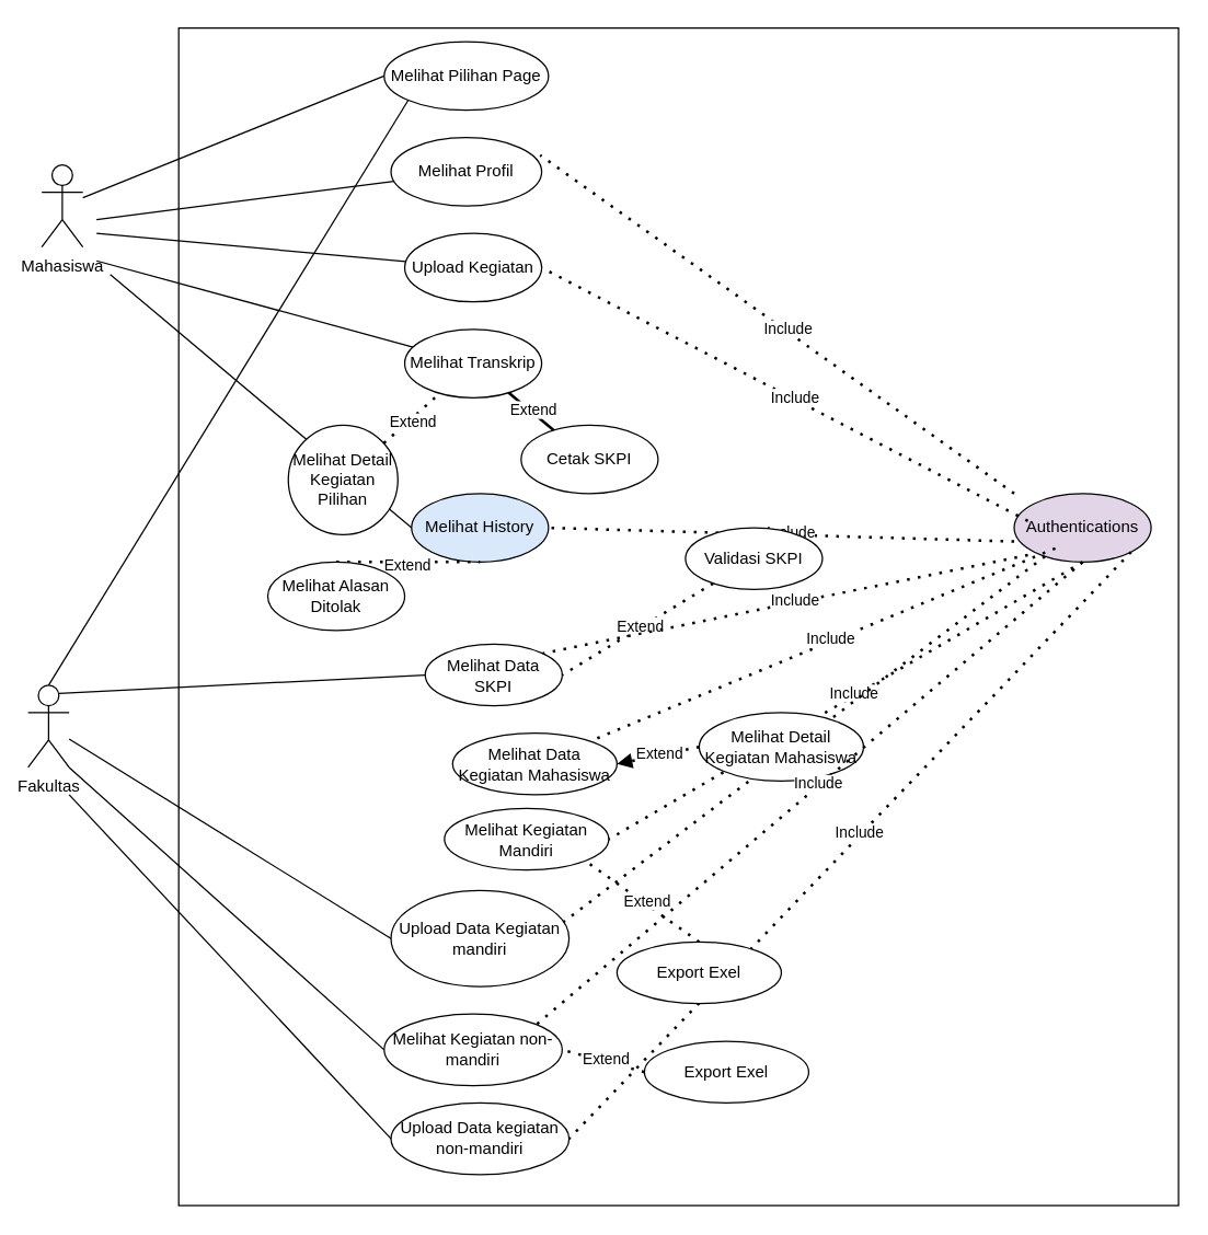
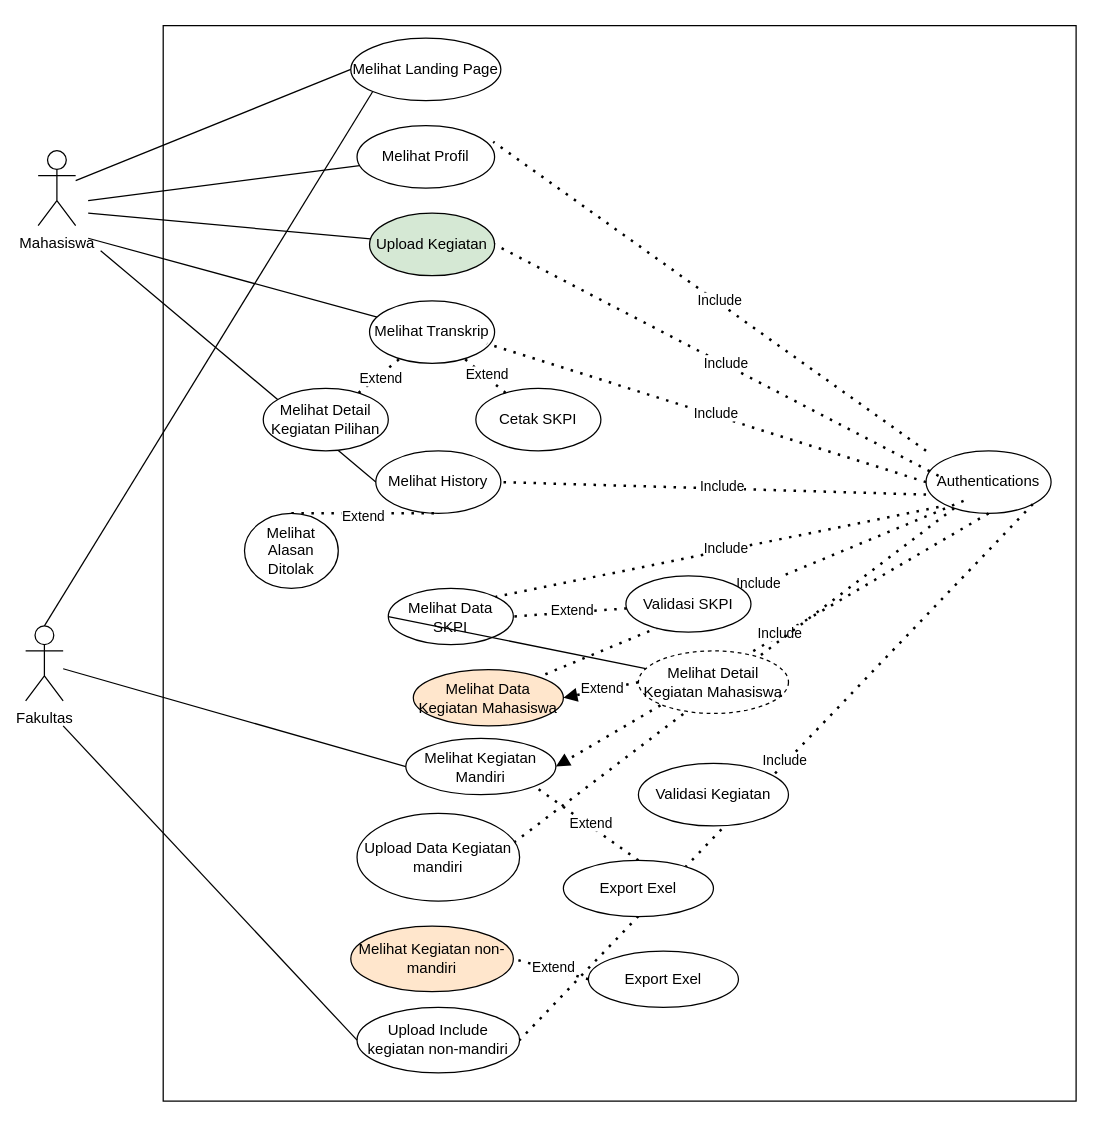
  <mxCell id="0" />
  <mxCell id="1" parent="0" />
  <mxCell id="2" value="" style="rounded=0;whiteSpace=wrap;html=1;" vertex="1" parent="1"><mxGeometry x="130" y="20" width="730" height="860" as="geometry" /></mxCell>
  <mxCell id="3" value="Mahasiswa" style="shape=umlActor;verticalLabelPosition=bottom;verticalAlign=top;html=1;outlineConnect=0;" vertex="1" parent="1"><mxGeometry x="30" y="120" width="30" height="60" as="geometry" /></mxCell>
  <mxCell id="4" value="Fakultas" style="shape=umlActor;verticalLabelPosition=bottom;verticalAlign=top;html=1;outlineConnect=0;" vertex="1" parent="1"><mxGeometry x="20" y="500" width="30" height="60" as="geometry" /></mxCell>
- <mxCell id="5" value="Melihat Pilihan Page" style="ellipse;whiteSpace=wrap;html=1;" vertex="1" parent="1"><mxGeometry x="280" y="30" width="120" height="50" as="geometry" /></mxCell>
+ <mxCell id="5" value="Melihat Landing Page" style="ellipse;whiteSpace=wrap;html=1;" vertex="1" parent="1"><mxGeometry x="280" y="30" width="120" height="50" as="geometry" /></mxCell>
  <mxCell id="6" value="" style="endArrow=none;html=1;rounded=0;exitX=0;exitY=0.5;exitDx=0;exitDy=0;" edge="1" parent="1" source="5" target="3"><mxGeometry width="50" height="50" relative="1" as="geometry"><mxPoint x="400" y="440" as="sourcePoint" /><mxPoint x="450" y="390" as="targetPoint" /></mxGeometry></mxCell>
  <mxCell id="7" value="Melihat Profil" style="ellipse;whiteSpace=wrap;html=1;" vertex="1" parent="1"><mxGeometry x="285" y="100" width="110" height="50" as="geometry" /></mxCell>
  <mxCell id="8" value="" style="endArrow=none;html=1;rounded=0;" edge="1" parent="1" source="7"><mxGeometry width="50" height="50" relative="1" as="geometry"><mxPoint x="311" y="131" as="sourcePoint" /><mxPoint x="70" y="160" as="targetPoint" /></mxGeometry></mxCell>
- <mxCell id="9" value="Upload Kegiatan" style="ellipse;whiteSpace=wrap;html=1;" vertex="1" parent="1"><mxGeometry x="295" y="170" width="100" height="50" as="geometry" /></mxCell>
- <mxCell id="10" value="Authentications" style="ellipse;whiteSpace=wrap;html=1;fillColor=#e1d5e7;" vertex="1" parent="1"><mxGeometry x="740" y="360" width="100" height="50" as="geometry" /></mxCell>
+ <mxCell id="9" value="Upload Kegiatan" style="ellipse;whiteSpace=wrap;html=1;fillColor=#d5e8d4;" vertex="1" parent="1"><mxGeometry x="295" y="170" width="100" height="50" as="geometry" /></mxCell>
+ <mxCell id="10" value="Authentications" style="ellipse;whiteSpace=wrap;html=1;" vertex="1" parent="1"><mxGeometry x="740" y="360" width="100" height="50" as="geometry" /></mxCell>
  <mxCell id="11" value="" style="endArrow=none;html=1;rounded=0;" edge="1" parent="1" source="9"><mxGeometry width="50" height="50" relative="1" as="geometry"><mxPoint x="297" y="142" as="sourcePoint" /><mxPoint x="70" y="170" as="targetPoint" /></mxGeometry></mxCell>
  <mxCell id="12" value="Melihat Transkrip" style="ellipse;whiteSpace=wrap;html=1;" vertex="1" parent="1"><mxGeometry x="295" y="240" width="100" height="50" as="geometry" /></mxCell>
  <mxCell id="13" value="" style="endArrow=none;html=1;rounded=0;" edge="1" parent="1" source="12"><mxGeometry width="50" height="50" relative="1" as="geometry"><mxPoint x="306" y="201" as="sourcePoint" /><mxPoint x="70" y="190" as="targetPoint" /></mxGeometry></mxCell>
  <mxCell id="14" value="" style="endArrow=none;dashed=1;html=1;dashPattern=1 3;strokeWidth=2;rounded=0;" edge="1" parent="1" source="47" target="12"><mxGeometry width="50" height="50" relative="1" as="geometry"><mxPoint x="400" y="440" as="sourcePoint" /><mxPoint x="450" y="390" as="targetPoint" /></mxGeometry></mxCell>
  <mxCell id="15" value="Extend" style="edgeLabel;html=1;align=center;verticalAlign=middle;resizable=0;points=[];" vertex="1" connectable="0" parent="14"><mxGeometry x="-0.037" y="-2" relative="1" as="geometry"><mxPoint as="offset" /></mxGeometry></mxCell>
  <mxCell id="16" value="Cetak SKPI" style="ellipse;whiteSpace=wrap;html=1;" vertex="1" parent="1"><mxGeometry x="380" y="310" width="100" height="50" as="geometry" /></mxCell>
- <mxCell id="17" value="" style="endArrow=none;dashed=0;html=1;dashPattern=1 3;strokeWidth=2;rounded=0;" edge="1" parent="1" source="16" target="12"><mxGeometry width="50" height="50" relative="1" as="geometry"><mxPoint x="402" y="322" as="sourcePoint" /><mxPoint x="340" y="288" as="targetPoint" /></mxGeometry></mxCell>
+ <mxCell id="17" value="" style="endArrow=none;dashed=1;html=1;dashPattern=1 3;strokeWidth=2;rounded=0;" edge="1" parent="1" source="16" target="12"><mxGeometry width="50" height="50" relative="1" as="geometry"><mxPoint x="402" y="322" as="sourcePoint" /><mxPoint x="340" y="288" as="targetPoint" /></mxGeometry></mxCell>
  <mxCell id="18" value="Extend" style="edgeLabel;html=1;align=center;verticalAlign=middle;resizable=0;points=[];" vertex="1" connectable="0" parent="17"><mxGeometry x="-0.037" y="-2" relative="1" as="geometry"><mxPoint as="offset" /></mxGeometry></mxCell>
- <mxCell id="19" value="Melihat History" style="ellipse;whiteSpace=wrap;html=1;fillColor=#dae8fc;" vertex="1" parent="1"><mxGeometry x="300" y="360" width="100" height="50" as="geometry" /></mxCell>
+ <mxCell id="19" value="Melihat History" style="ellipse;whiteSpace=wrap;html=1;" vertex="1" parent="1"><mxGeometry x="300" y="360" width="100" height="50" as="geometry" /></mxCell>
  <mxCell id="20" value="" style="endArrow=none;html=1;rounded=0;exitX=0;exitY=0.5;exitDx=0;exitDy=0;" edge="1" parent="1" source="19"><mxGeometry width="50" height="50" relative="1" as="geometry"><mxPoint x="315" y="255" as="sourcePoint" /><mxPoint x="80" y="200" as="targetPoint" /></mxGeometry></mxCell>
  <mxCell id="21" value="" style="endArrow=none;dashed=1;html=1;dashPattern=1 3;strokeWidth=2;rounded=0;exitX=0.5;exitY=0;exitDx=0;exitDy=0;entryX=0.5;entryY=1;entryDx=0;entryDy=0;" edge="1" parent="1" source="46" target="19"><mxGeometry width="50" height="50" relative="1" as="geometry"><mxPoint x="412" y="332" as="sourcePoint" /><mxPoint x="378" y="288" as="targetPoint" /></mxGeometry></mxCell>
  <mxCell id="22" value="Extend" style="edgeLabel;html=1;align=center;verticalAlign=middle;resizable=0;points=[];" vertex="1" connectable="0" parent="21"><mxGeometry x="-0.037" y="-2" relative="1" as="geometry"><mxPoint as="offset" /></mxGeometry></mxCell>
  <mxCell id="23" value="Melihat Data SKPI" style="ellipse;whiteSpace=wrap;html=1;" vertex="1" parent="1"><mxGeometry x="310" y="470" width="100" height="45" as="geometry" /></mxCell>
  <mxCell id="24" value="" style="endArrow=none;dashed=1;html=1;dashPattern=1 3;strokeWidth=2;rounded=0;entryX=1;entryY=0.5;entryDx=0;entryDy=0;" edge="1" parent="1" source="58" target="23"><mxGeometry width="50" height="50" relative="1" as="geometry"><mxPoint x="386" y="281" as="sourcePoint" /><mxPoint x="449" y="259" as="targetPoint" /></mxGeometry></mxCell>
  <mxCell id="25" value="Extend" style="edgeLabel;html=1;align=center;verticalAlign=middle;resizable=0;points=[];" vertex="1" connectable="0" parent="24"><mxGeometry x="-0.037" y="-2" relative="1" as="geometry"><mxPoint as="offset" /></mxGeometry></mxCell>
- <mxCell id="26" value="Melihat Data Kegiatan Mahasiswa" style="ellipse;whiteSpace=wrap;html=1;" vertex="1" parent="1"><mxGeometry x="330" y="535" width="120" height="45" as="geometry" /></mxCell>
+ <mxCell id="26" value="Melihat Data Kegiatan Mahasiswa" style="ellipse;whiteSpace=wrap;html=1;fillColor=#ffe6cc;" vertex="1" parent="1"><mxGeometry x="330" y="535" width="120" height="45" as="geometry" /></mxCell>
  <mxCell id="27" value="" style="endArrow=block;dashed=1;html=1;dashPattern=1 3;strokeWidth=2;rounded=0;exitX=0;exitY=0.5;exitDx=0;exitDy=0;entryX=1;entryY=0.5;entryDx=0;entryDy=0;" edge="1" parent="1" source="63" target="26"><mxGeometry width="50" height="50" relative="1" as="geometry"><mxPoint x="510" y="595" as="sourcePoint" /><mxPoint x="460" y="523" as="targetPoint" /></mxGeometry></mxCell>
  <mxCell id="28" value="Extend" style="edgeLabel;html=1;align=center;verticalAlign=middle;resizable=0;points=[];" vertex="1" connectable="0" parent="27"><mxGeometry x="-0.037" y="-2" relative="1" as="geometry"><mxPoint as="offset" /></mxGeometry></mxCell>
  <mxCell id="29" value="Melihat Kegiatan Mandiri" style="ellipse;whiteSpace=wrap;html=1;" vertex="1" parent="1"><mxGeometry x="324" y="590" width="120" height="45" as="geometry" /></mxCell>
+ <mxCell id="30" value="" style="endArrow=none;html=1;rounded=0;exitX=0;exitY=0.5;exitDx=0;exitDy=0;" edge="1" parent="1" source="29" target="4"><mxGeometry width="50" height="50" relative="1" as="geometry"><mxPoint x="340" y="523" as="sourcePoint" /><mxPoint x="70" y="485" as="targetPoint" /></mxGeometry></mxCell>
  <mxCell id="31" value="" style="endArrow=none;dashed=1;html=1;dashPattern=1 3;strokeWidth=2;rounded=0;entryX=1;entryY=1;entryDx=0;entryDy=0;exitX=0.5;exitY=0;exitDx=0;exitDy=0;" edge="1" parent="1" source="69" target="29"><mxGeometry width="50" height="50" relative="1" as="geometry"><mxPoint x="510" y="595" as="sourcePoint" /><mxPoint x="443" y="538" as="targetPoint" /></mxGeometry></mxCell>
  <mxCell id="32" value="Extend" style="edgeLabel;html=1;align=center;verticalAlign=middle;resizable=0;points=[];" vertex="1" connectable="0" parent="31"><mxGeometry x="-0.037" y="-2" relative="1" as="geometry"><mxPoint as="offset" /></mxGeometry></mxCell>
  <mxCell id="33" value="Upload Data Kegiatan mandiri" style="ellipse;whiteSpace=wrap;html=1;" vertex="1" parent="1"><mxGeometry x="285" y="650" width="130" height="70" as="geometry" /></mxCell>
- <mxCell id="34" value="" style="endArrow=none;html=1;rounded=0;exitX=0;exitY=0.5;exitDx=0;exitDy=0;" edge="1" parent="1" source="33" target="4"><mxGeometry width="50" height="50" relative="1" as="geometry"><mxPoint x="334" y="593" as="sourcePoint" /><mxPoint x="70" y="500" as="targetPoint" /></mxGeometry></mxCell>
- <mxCell id="35" value="Melihat Kegiatan non-mandiri" style="ellipse;whiteSpace=wrap;html=1;" vertex="1" parent="1"><mxGeometry x="280" y="740" width="130" height="52.5" as="geometry" /></mxCell>
+ <mxCell id="35" value="Melihat Kegiatan non-mandiri" style="ellipse;whiteSpace=wrap;html=1;fillColor=#ffe6cc;" vertex="1" parent="1"><mxGeometry x="280" y="740" width="130" height="52.5" as="geometry" /></mxCell>
  <mxCell id="36" value="Export Exel" style="ellipse;whiteSpace=wrap;html=1;" vertex="1" parent="1"><mxGeometry x="470" y="760" width="120" height="45" as="geometry" /></mxCell>
  <mxCell id="37" value="" style="endArrow=none;dashed=1;html=1;dashPattern=1 3;strokeWidth=2;rounded=0;entryX=1;entryY=0.5;entryDx=0;entryDy=0;exitX=0;exitY=0.5;exitDx=0;exitDy=0;" edge="1" parent="1" source="36" target="35"><mxGeometry width="50" height="50" relative="1" as="geometry"><mxPoint x="490" y="645" as="sourcePoint" /><mxPoint x="437" y="608" as="targetPoint" /></mxGeometry></mxCell>
  <mxCell id="38" value="Extend" style="edgeLabel;html=1;align=center;verticalAlign=middle;resizable=0;points=[];" vertex="1" connectable="0" parent="37"><mxGeometry x="-0.037" y="-2" relative="1" as="geometry"><mxPoint as="offset" /></mxGeometry></mxCell>
  <mxCell id="39" value="" style="endArrow=none;html=1;rounded=0;exitX=0;exitY=1;exitDx=0;exitDy=0;entryX=0.5;entryY=0;entryDx=0;entryDy=0;entryPerimeter=0;" edge="1" parent="1" source="5" target="4"><mxGeometry width="50" height="50" relative="1" as="geometry"><mxPoint x="350" y="468" as="sourcePoint" /><mxPoint x="50" y="430" as="targetPoint" /></mxGeometry></mxCell>
  <mxCell id="40" value="" style="endArrow=none;dashed=1;html=1;dashPattern=1 3;strokeWidth=2;rounded=0;entryX=0.99;entryY=0.257;entryDx=0;entryDy=0;entryPerimeter=0;" edge="1" parent="1" target="7"><mxGeometry width="50" height="50" relative="1" as="geometry"><mxPoint x="740" y="360" as="sourcePoint" /><mxPoint x="450" y="468" as="targetPoint" /></mxGeometry></mxCell>
  <mxCell id="41" value="Include" style="edgeLabel;html=1;align=center;verticalAlign=middle;resizable=0;points=[];" vertex="1" connectable="0" parent="40"><mxGeometry x="-0.037" y="-2" relative="1" as="geometry"><mxPoint as="offset" /></mxGeometry></mxCell>
  <mxCell id="42" value="" style="endArrow=none;dashed=1;html=1;dashPattern=1 3;strokeWidth=2;rounded=0;entryX=1;entryY=0.5;entryDx=0;entryDy=0;" edge="1" parent="1" target="9"><mxGeometry width="50" height="50" relative="1" as="geometry"><mxPoint x="750" y="380" as="sourcePoint" /><mxPoint x="404" y="123" as="targetPoint" /></mxGeometry></mxCell>
  <mxCell id="43" value="Include" style="edgeLabel;html=1;align=center;verticalAlign=middle;resizable=0;points=[];" vertex="1" connectable="0" parent="42"><mxGeometry x="-0.037" y="-2" relative="1" as="geometry"><mxPoint as="offset" /></mxGeometry></mxCell>
- <mxCell id="46" value="Melihat Alasan Ditolak" style="ellipse;whiteSpace=wrap;html=1;" vertex="1" parent="1"><mxGeometry x="195" y="410" width="100" height="50" as="geometry" /></mxCell>
- <mxCell id="47" value="Melihat Detail Kegiatan Pilihan" style="ellipse;whiteSpace=wrap;html=1;" vertex="1" parent="1"><mxGeometry x="210" y="310" width="80" height="80" as="geometry" /></mxCell>
+ <mxCell id="44" value="" style="endArrow=none;dashed=1;html=1;dashPattern=1 3;strokeWidth=2;rounded=0;entryX=0.939;entryY=0.686;entryDx=0;entryDy=0;entryPerimeter=0;exitX=0;exitY=0.5;exitDx=0;exitDy=0;" edge="1" parent="1" source="10" target="12"><mxGeometry width="50" height="50" relative="1" as="geometry"><mxPoint x="760" y="390" as="sourcePoint" /><mxPoint x="405" y="205" as="targetPoint" /></mxGeometry></mxCell>
+ <mxCell id="45" value="Include" style="edgeLabel;html=1;align=center;verticalAlign=middle;resizable=0;points=[];" vertex="1" connectable="0" parent="44"><mxGeometry x="-0.037" y="-2" relative="1" as="geometry"><mxPoint as="offset" /></mxGeometry></mxCell>
+ <mxCell id="46" value="Melihat Alasan Ditolak" style="ellipse;whiteSpace=wrap;html=1;" vertex="1" parent="1"><mxGeometry x="195" y="410" width="75" height="60" as="geometry" /></mxCell>
+ <mxCell id="47" value="Melihat Detail Kegiatan Pilihan" style="ellipse;whiteSpace=wrap;html=1;" vertex="1" parent="1"><mxGeometry x="210" y="310" width="100" height="50" as="geometry" /></mxCell>
  <mxCell id="48" value="" style="endArrow=none;dashed=1;html=1;dashPattern=1 3;strokeWidth=2;rounded=0;entryX=1;entryY=0.5;entryDx=0;entryDy=0;" edge="1" parent="1" target="19"><mxGeometry width="50" height="50" relative="1" as="geometry"><mxPoint x="740" y="395" as="sourcePoint" /><mxPoint x="399" y="284" as="targetPoint" /></mxGeometry></mxCell>
  <mxCell id="49" value="Include" style="edgeLabel;html=1;align=center;verticalAlign=middle;resizable=0;points=[];" vertex="1" connectable="0" parent="48"><mxGeometry x="-0.037" y="-2" relative="1" as="geometry"><mxPoint as="offset" /></mxGeometry></mxCell>
- <mxCell id="50" value="" style="endArrow=none;html=1;rounded=0;exitX=0;exitY=0.5;exitDx=0;exitDy=0;entryX=0.75;entryY=0.1;entryDx=0;entryDy=0;entryPerimeter=0;" edge="1" parent="1" source="23" target="4"><mxGeometry width="50" height="50" relative="1" as="geometry"><mxPoint x="340" y="568" as="sourcePoint" /><mxPoint x="60" y="530" as="targetPoint" /></mxGeometry></mxCell>
- <mxCell id="51" value="" style="endArrow=none;html=1;rounded=0;exitX=0;exitY=0.5;exitDx=0;exitDy=0;entryX=1;entryY=1;entryDx=0;entryDy=0;entryPerimeter=0;" edge="1" parent="1" source="35" target="4"><mxGeometry width="50" height="50" relative="1" as="geometry"><mxPoint x="280" y="716" as="sourcePoint" /><mxPoint x="60" y="551" as="targetPoint" /></mxGeometry></mxCell>
- <mxCell id="52" value="Upload Data kegiatan non-mandiri" style="ellipse;whiteSpace=wrap;html=1;" vertex="1" parent="1"><mxGeometry x="285" y="805" width="130" height="52.5" as="geometry" /></mxCell>
+ <mxCell id="50" value="" style="endArrow=none;html=1;rounded=0;exitX=0;exitY=0.5;exitDx=0;exitDy=0;" edge="1" parent="1" source="23" target="63"><mxGeometry width="50" height="50" relative="1" as="geometry"><mxPoint x="340" y="568" as="sourcePoint" /><mxPoint x="60" y="530" as="targetPoint" /></mxGeometry></mxCell>
+ <mxCell id="52" value="Upload Include kegiatan non-mandiri" style="ellipse;whiteSpace=wrap;html=1;" vertex="1" parent="1"><mxGeometry x="285" y="805" width="130" height="52.5" as="geometry" /></mxCell>
  <mxCell id="53" value="" style="endArrow=none;html=1;rounded=0;exitX=0;exitY=0.5;exitDx=0;exitDy=0;" edge="1" parent="1" source="52"><mxGeometry width="50" height="50" relative="1" as="geometry"><mxPoint x="290" y="776" as="sourcePoint" /><mxPoint x="50" y="580" as="targetPoint" /></mxGeometry></mxCell>
  <mxCell id="54" value="" style="endArrow=none;dashed=1;html=1;dashPattern=1 3;strokeWidth=2;rounded=0;entryX=1;entryY=0;entryDx=0;entryDy=0;" edge="1" parent="1" target="23"><mxGeometry width="50" height="50" relative="1" as="geometry"><mxPoint x="750" y="405" as="sourcePoint" /><mxPoint x="410" y="395" as="targetPoint" /></mxGeometry></mxCell>
  <mxCell id="55" value="Include" style="edgeLabel;html=1;align=center;verticalAlign=middle;resizable=0;points=[];" vertex="1" connectable="0" parent="54"><mxGeometry x="-0.037" y="-2" relative="1" as="geometry"><mxPoint as="offset" /></mxGeometry></mxCell>
  <mxCell id="56" value="" style="endArrow=none;dashed=1;html=1;dashPattern=1 3;strokeWidth=2;rounded=0;" edge="1" parent="1" target="26"><mxGeometry width="50" height="50" relative="1" as="geometry"><mxPoint x="770" y="400" as="sourcePoint" /><mxPoint x="406" y="487" as="targetPoint" /></mxGeometry></mxCell>
  <mxCell id="57" value="Include" style="edgeLabel;html=1;align=center;verticalAlign=middle;resizable=0;points=[];" vertex="1" connectable="0" parent="56"><mxGeometry x="-0.037" y="-2" relative="1" as="geometry"><mxPoint as="offset" /></mxGeometry></mxCell>
- <mxCell id="58" value="Validasi SKPI" style="ellipse;whiteSpace=wrap;html=1;" vertex="1" parent="1"><mxGeometry x="500" y="385" width="100" height="45" as="geometry" /></mxCell>
- <mxCell id="59" value="" style="endArrow=none;dashed=1;html=1;dashPattern=1 3;strokeWidth=2;rounded=0;exitX=0.5;exitY=1;exitDx=0;exitDy=0;entryX=1;entryY=0.5;entryDx=0;entryDy=0;" edge="1" parent="1" source="10" target="29"><mxGeometry width="50" height="50" relative="1" as="geometry"><mxPoint x="770" y="425" as="sourcePoint" /><mxPoint x="442" y="551" as="targetPoint" /></mxGeometry></mxCell>
+ <mxCell id="58" value="Validasi SKPI" style="ellipse;whiteSpace=wrap;html=1;" vertex="1" parent="1"><mxGeometry x="500" y="460" width="100" height="45" as="geometry" /></mxCell>
+ <mxCell id="59" value="" style="endArrow=block;dashed=1;html=1;dashPattern=1 3;strokeWidth=2;rounded=0;exitX=0.5;exitY=1;exitDx=0;exitDy=0;entryX=1;entryY=0.5;entryDx=0;entryDy=0;" edge="1" parent="1" source="10" target="29"><mxGeometry width="50" height="50" relative="1" as="geometry"><mxPoint x="770" y="425" as="sourcePoint" /><mxPoint x="442" y="551" as="targetPoint" /></mxGeometry></mxCell>
  <mxCell id="60" value="Include" style="edgeLabel;html=1;align=center;verticalAlign=middle;resizable=0;points=[];" vertex="1" connectable="0" parent="59"><mxGeometry x="-0.037" y="-2" relative="1" as="geometry"><mxPoint as="offset" /></mxGeometry></mxCell>
  <mxCell id="61" value="" style="endArrow=none;dashed=1;html=1;dashPattern=1 3;strokeWidth=2;rounded=0;entryX=0.969;entryY=0.327;entryDx=0;entryDy=0;entryPerimeter=0;" edge="1" parent="1" source="10" target="33"><mxGeometry width="50" height="50" relative="1" as="geometry"><mxPoint x="800" y="420" as="sourcePoint" /><mxPoint x="454" y="623" as="targetPoint" /></mxGeometry></mxCell>
  <mxCell id="62" value="Include" style="edgeLabel;html=1;align=center;verticalAlign=middle;resizable=0;points=[];" vertex="1" connectable="0" parent="61"><mxGeometry x="-0.037" y="-2" relative="1" as="geometry"><mxPoint as="offset" /></mxGeometry></mxCell>
- <mxCell id="63" value="Melihat Detail Kegiatan Mahasiswa" style="ellipse;whiteSpace=wrap;html=1;" vertex="1" parent="1"><mxGeometry x="510" y="520" width="120" height="50" as="geometry" /></mxCell>
- <mxCell id="64" value="" style="endArrow=none;dashed=1;html=1;dashPattern=1 3;strokeWidth=2;rounded=0;entryX=1;entryY=0;entryDx=0;entryDy=0;exitX=0.5;exitY=1;exitDx=0;exitDy=0;" edge="1" parent="1" source="10" target="35"><mxGeometry width="50" height="50" relative="1" as="geometry"><mxPoint x="772" y="416" as="sourcePoint" /><mxPoint x="421" y="677" as="targetPoint" /></mxGeometry></mxCell>
- <mxCell id="65" value="Include" style="edgeLabel;html=1;align=center;verticalAlign=middle;resizable=0;points=[];" vertex="1" connectable="0" parent="64"><mxGeometry x="-0.037" y="-2" relative="1" as="geometry"><mxPoint as="offset" /></mxGeometry></mxCell>
+ <mxCell id="63" value="Melihat Detail Kegiatan Mahasiswa" style="ellipse;whiteSpace=wrap;html=1;dashed=1;" vertex="1" parent="1"><mxGeometry x="510" y="520" width="120" height="50" as="geometry" /></mxCell>
  <mxCell id="66" value="" style="endArrow=none;dashed=1;html=1;dashPattern=1 3;strokeWidth=2;rounded=0;entryX=1;entryY=0.5;entryDx=0;entryDy=0;exitX=1;exitY=1;exitDx=0;exitDy=0;" edge="1" parent="1" source="10" target="52"><mxGeometry width="50" height="50" relative="1" as="geometry"><mxPoint x="800" y="420" as="sourcePoint" /><mxPoint x="401" y="758" as="targetPoint" /></mxGeometry></mxCell>
  <mxCell id="67" value="Include" style="edgeLabel;html=1;align=center;verticalAlign=middle;resizable=0;points=[];" vertex="1" connectable="0" parent="66"><mxGeometry x="-0.037" y="-2" relative="1" as="geometry"><mxPoint as="offset" /></mxGeometry></mxCell>
+ <mxCell id="68" value="Validasi Kegiatan" style="ellipse;whiteSpace=wrap;html=1;" vertex="1" parent="1"><mxGeometry x="510" y="610" width="120" height="50" as="geometry" /></mxCell>
  <mxCell id="69" value="Export Exel" style="ellipse;whiteSpace=wrap;html=1;" vertex="1" parent="1"><mxGeometry x="450" y="687.5" width="120" height="45" as="geometry" /></mxCell>
